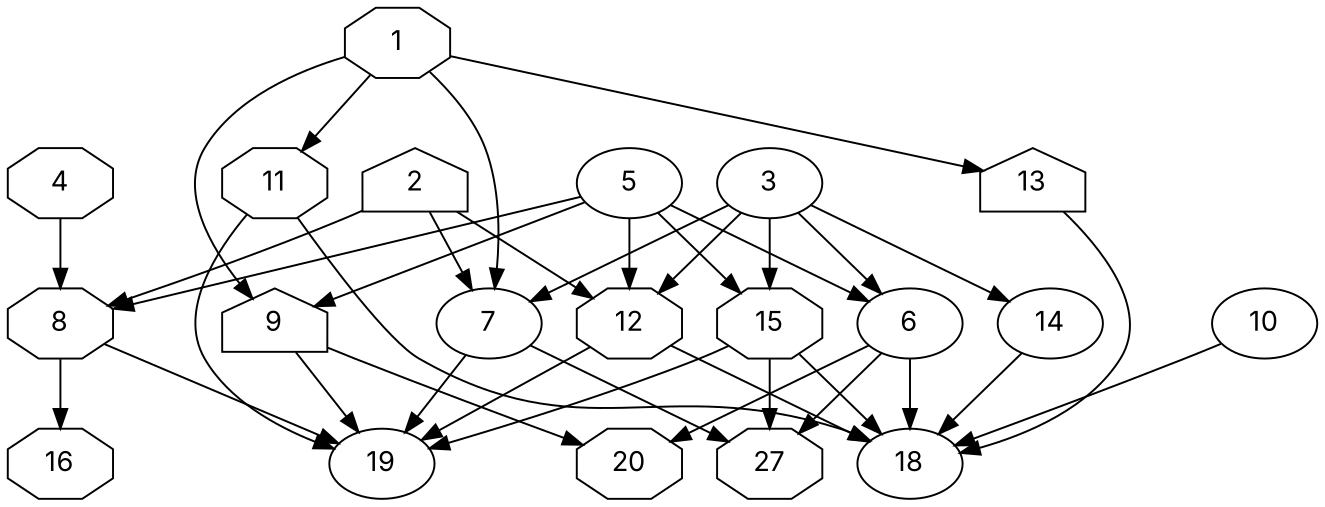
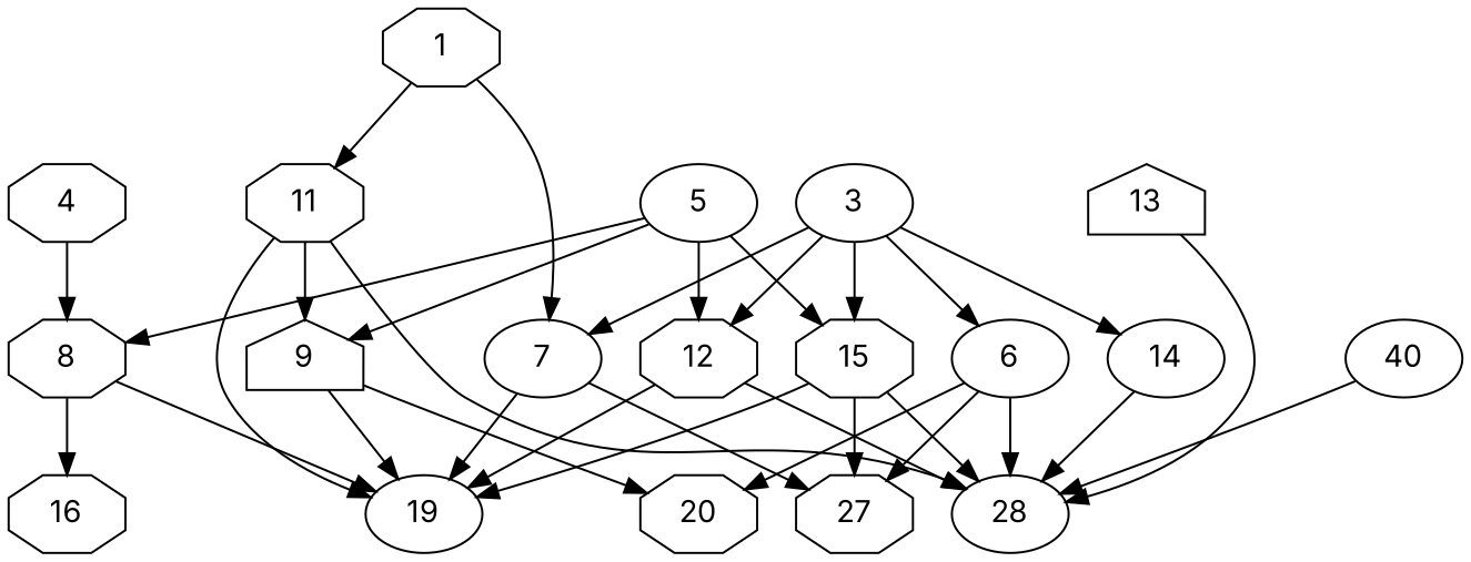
  digraph {
    fontname=Inter
    node [alpha=0.07 fontname=Inter shape=octagon]
    edge [fontname=Inter]
    1 [expect_size=29650944]
    7 [alpha=0.19 expect_size=46651392 shape=ellipse]
    9 [alpha=0.17 expect_size=26921984 shape=house]
    11 [alpha=0.08 expect_size=7060480]
    13 [alpha=0.19 expect_size=45429760 shape=house]
    n6 [alpha=0.16 expect_size=12285952 label=27]
    19 [alpha=0.03 expect_size=7107584 shape=ellipse]
    20 [alpha=0.13 expect_size=47005696]
-   18 [alpha=0.16 expect_size=11097088 shape=ellipse]
-   2 [alpha=0.09 expect_size=43927552 shape=house]
+   18 [alpha=0.16 expect_size=11097088 shape=ellipse label=28]
    8 [alpha=0.18 expect_size=21779456]
    12 [alpha=0.06 expect_size=23994368]
    16 [alpha=0.10 expect_size=32791552]
    3 [alpha=0.04 expect_size=39500800 shape=ellipse]
    6 [alpha=0.11 expect_size=40580096 shape=ellipse]
    14 [expect_size=6606848 shape=ellipse]
    15 [alpha=0.00 expect_size=27762688]
-   10 [alpha=0.14 expect_size=34068480 shape=ellipse]
+   10 [alpha=0.14 expect_size=34068480 shape=ellipse label=40]
    4 [alpha=0.09 expect_size=20029440]
    5 [alpha=0.02 expect_size=20493312 shape=ellipse]
    1 -> 7
-   1 -> 9
+   11 -> 9
    1 -> 11
-   1 -> 13
    7 -> n6
    7 -> 19
    9 -> 19
    9 -> 20
    11 -> 19
    11 -> 18
    13 -> 18
-   2 -> 7
-   2 -> 8
-   2 -> 12
    8 -> 19
    8 -> 16
    12 -> 19
    12 -> 18
    3 -> 7
    3 -> 12
    3 -> 6
    3 -> 14
    3 -> 15
    6 -> n6
    6 -> 20
    6 -> 18
    14 -> 18
    15 -> n6
    15 -> 19
    15 -> 18
    10 -> 18
    4 -> 8
    5 -> 9
    5 -> 8
    5 -> 12
-   5 -> 6
    5 -> 15
  }
